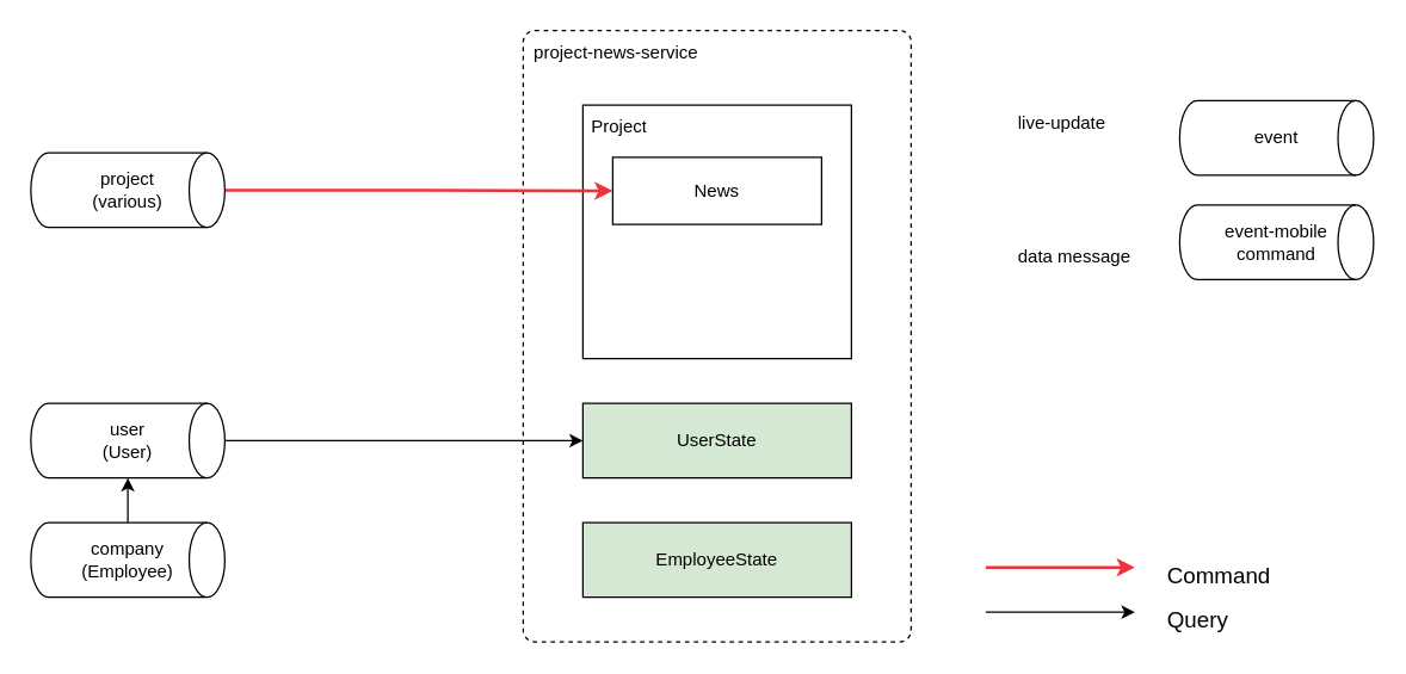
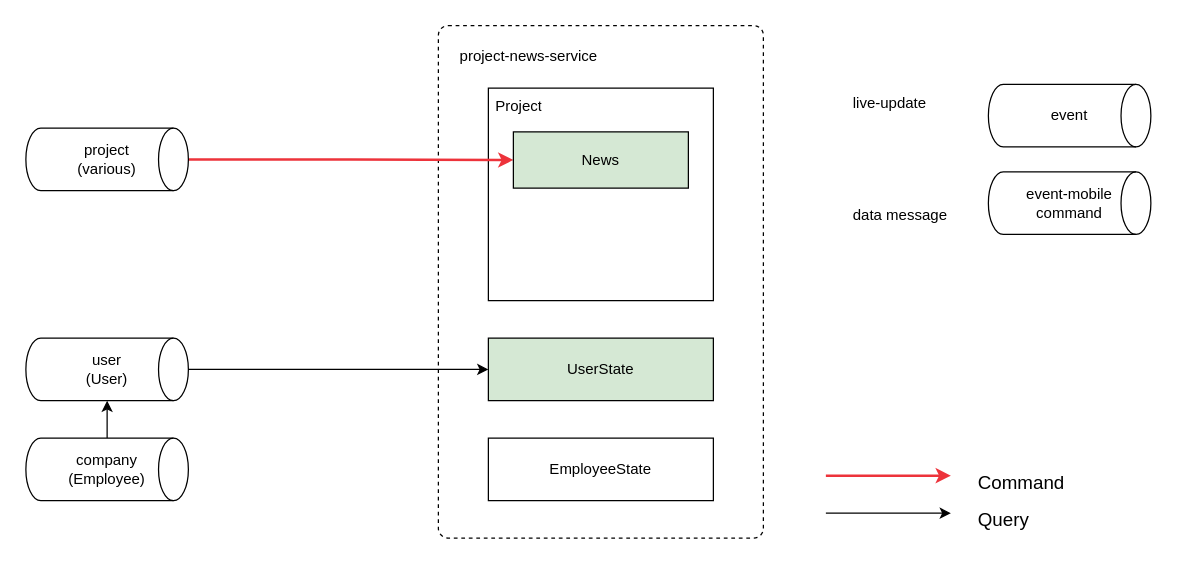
  <mxCell id="0" />
  <mxCell id="1" parent="0" />
  <mxCell id="2" value="" style="rounded=1;whiteSpace=wrap;html=1;arcSize=3;dashed=1;" parent="1" vertex="1"><mxGeometry x="350" y="20" width="260" height="410" as="geometry" /></mxCell>
  <mxCell id="3" value="" style="rounded=0;whiteSpace=wrap;html=1;strokeWidth=1;" parent="1" vertex="1"><mxGeometry x="390" y="70" width="180" height="170" as="geometry" /></mxCell>
- <mxCell id="4" value="project-news-service" style="text;html=1;strokeColor=none;fillColor=none;align=center;verticalAlign=middle;whiteSpace=wrap;rounded=0;" parent="1" vertex="1"><mxGeometry x="350" y="20" width="125" height="30" as="geometry" /></mxCell>
+ <mxCell id="4" value="project-news-service" style="text;html=1;strokeColor=none;fillColor=none;align=center;verticalAlign=middle;whiteSpace=wrap;rounded=0;" parent="1" vertex="1"><mxGeometry x="360" y="30" width="125" height="30" as="geometry" /></mxCell>
  <mxCell id="5" value="event" style="strokeWidth=1;html=1;shape=mxgraph.flowchart.direct_data;whiteSpace=wrap;" parent="1" vertex="1"><mxGeometry x="790" y="67" width="130" height="50" as="geometry" /></mxCell>
  <mxCell id="6" style="edgeStyle=orthogonalEdgeStyle;rounded=0;orthogonalLoop=1;jettySize=auto;html=1;entryX=0;entryY=0.5;entryDx=0;entryDy=0;strokeColor=#ed333b;strokeWidth=2;fontSize=15;" parent="1" source="7" target="9" edge="1"><mxGeometry relative="1" as="geometry" /></mxCell>
  <mxCell id="7" value="&lt;div&gt;project&lt;/div&gt;&lt;div&gt;(various)&lt;br&gt;&lt;/div&gt;" style="strokeWidth=1;html=1;shape=mxgraph.flowchart.direct_data;whiteSpace=wrap;" parent="1" vertex="1"><mxGeometry x="20" y="102" width="130" height="50" as="geometry" /></mxCell>
  <mxCell id="8" value="Project" style="text;strokeColor=none;fillColor=none;align=left;verticalAlign=middle;spacingLeft=4;spacingRight=4;overflow=hidden;points=[[0,0.5],[1,0.5]];portConstraint=eastwest;rotatable=0;whiteSpace=wrap;html=1;strokeWidth=2;" parent="1" vertex="1"><mxGeometry x="390" y="70" width="85" height="30" as="geometry" /></mxCell>
- <mxCell id="9" value="News" style="rounded=0;whiteSpace=wrap;html=1;strokeWidth=1;" parent="1" vertex="1"><mxGeometry x="410" y="105" width="140" height="45" as="geometry" /></mxCell>
+ <mxCell id="9" value="News" style="rounded=0;whiteSpace=wrap;html=1;strokeWidth=1;fillColor=#d5e8d4;" parent="1" vertex="1"><mxGeometry x="410" y="105" width="140" height="45" as="geometry" /></mxCell>
  <mxCell id="10" value="UserState" style="rounded=0;whiteSpace=wrap;html=1;strokeWidth=1;fillColor=#d5e8d4;" parent="1" vertex="1"><mxGeometry x="390" y="270" width="180" height="50" as="geometry" /></mxCell>
- <mxCell id="11" value="EmployeeState" style="rounded=0;whiteSpace=wrap;html=1;strokeWidth=1;fillColor=#d5e8d4;" parent="1" vertex="1"><mxGeometry x="390" y="350" width="180" height="50" as="geometry" /></mxCell>
+ <mxCell id="11" value="EmployeeState" style="rounded=0;whiteSpace=wrap;html=1;strokeWidth=1;" parent="1" vertex="1"><mxGeometry x="390" y="350" width="180" height="50" as="geometry" /></mxCell>
  <mxCell id="12" style="edgeStyle=orthogonalEdgeStyle;rounded=0;orthogonalLoop=1;jettySize=auto;html=1;fontSize=20;" parent="1" source="13" target="10" edge="1"><mxGeometry relative="1" as="geometry" /></mxCell>
  <mxCell id="13" value="&lt;div&gt;user&lt;/div&gt;&lt;div&gt;(User)&lt;br&gt;&lt;/div&gt;" style="strokeWidth=1;html=1;shape=mxgraph.flowchart.direct_data;whiteSpace=wrap;" parent="1" vertex="1"><mxGeometry x="20" y="270" width="130" height="50" as="geometry" /></mxCell>
  <mxCell id="14" style="edgeStyle=orthogonalEdgeStyle;rounded=0;orthogonalLoop=1;jettySize=auto;html=1;fontSize=20;" parent="1" source="15" target="13" edge="1"><mxGeometry relative="1" as="geometry" /></mxCell>
  <mxCell id="15" value="&lt;div&gt;company&lt;/div&gt;&lt;div&gt;(Employee)&lt;br&gt;&lt;/div&gt;" style="strokeWidth=1;html=1;shape=mxgraph.flowchart.direct_data;whiteSpace=wrap;" parent="1" vertex="1"><mxGeometry x="20" y="350" width="130" height="50" as="geometry" /></mxCell>
  <mxCell id="16" value="" style="endArrow=classic;html=1;rounded=0;strokeColor=#000000;strokeWidth=1;fontSize=20;" parent="1" edge="1"><mxGeometry width="50" height="50" relative="1" as="geometry"><mxPoint x="660" y="410" as="sourcePoint" /><mxPoint x="760" y="410" as="targetPoint" /></mxGeometry></mxCell>
  <mxCell id="17" value="" style="endArrow=classic;html=1;rounded=0;strokeColor=#ed333b;strokeWidth=2;fontSize=20;" parent="1" edge="1"><mxGeometry width="50" height="50" relative="1" as="geometry"><mxPoint x="660" y="380" as="sourcePoint" /><mxPoint x="760" y="380" as="targetPoint" /></mxGeometry></mxCell>
  <mxCell id="18" value="Query" style="text;html=1;strokeColor=none;fillColor=none;align=left;verticalAlign=middle;whiteSpace=wrap;rounded=0;strokeWidth=1;fontSize=15;" parent="1" vertex="1"><mxGeometry x="780" y="400" width="130" height="30" as="geometry" /></mxCell>
  <mxCell id="19" value="Command" style="text;html=1;strokeColor=none;fillColor=none;align=left;verticalAlign=middle;whiteSpace=wrap;rounded=0;strokeWidth=1;fontSize=15;" parent="1" vertex="1"><mxGeometry x="780" y="370" width="130" height="30" as="geometry" /></mxCell>
  <mxCell id="20" value="&lt;div&gt;event-mobile&lt;/div&gt;&lt;div&gt;command&lt;/div&gt;" style="strokeWidth=1;html=1;shape=mxgraph.flowchart.direct_data;whiteSpace=wrap;" parent="1" vertex="1"><mxGeometry x="790" y="137" width="130" height="50" as="geometry" /></mxCell>
  <mxCell id="21" value="&lt;div align=&quot;left&quot;&gt;live-update&lt;/div&gt;" style="text;html=1;strokeColor=none;fillColor=none;align=left;verticalAlign=middle;whiteSpace=wrap;rounded=0;" vertex="1" parent="1"><mxGeometry x="680" y="67" width="125" height="30" as="geometry" /></mxCell>
  <mxCell id="22" value="&lt;div align=&quot;left&quot;&gt;data message&lt;br&gt;&lt;/div&gt;" style="text;html=1;strokeColor=none;fillColor=none;align=left;verticalAlign=middle;whiteSpace=wrap;rounded=0;" vertex="1" parent="1"><mxGeometry x="680" y="157" width="125" height="30" as="geometry" /></mxCell>
